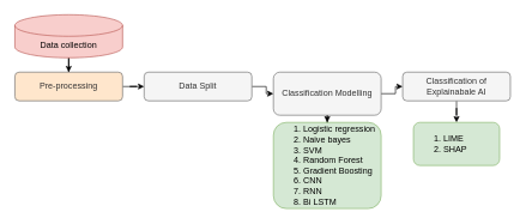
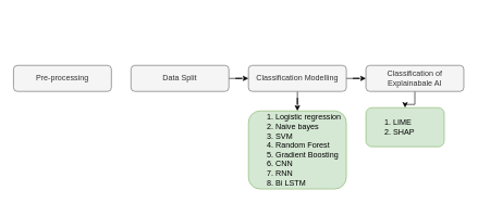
  <mxCell id="0" />
  <mxCell id="1" parent="0" />
- <mxCell id="2" value="" style="edgeStyle=orthogonalEdgeStyle;rounded=0;orthogonalLoop=1;jettySize=auto;html=1;" edge="1" parent="1" source="3" target="5"><mxGeometry relative="1" as="geometry" /></mxCell>
- <mxCell id="3" value="Data collection" style="shape=cylinder3;whiteSpace=wrap;html=1;boundedLbl=1;backgroundOutline=1;size=15;fillColor=#f8cecc;strokeColor=#b85450;" vertex="1" parent="1"><mxGeometry x="20" y="20" width="150" height="60" as="geometry" /></mxCell>
- <mxCell id="4" value="" style="edgeStyle=orthogonalEdgeStyle;rounded=0;orthogonalLoop=1;jettySize=auto;html=1;" edge="1" parent="1" source="5" target="7"><mxGeometry relative="1" as="geometry" /></mxCell>
- <mxCell id="5" value="Pre-processing" style="rounded=1;whiteSpace=wrap;html=1;fillColor=#ffe6cc;strokeColor=#666666;fontColor=#333333;" vertex="1" parent="1"><mxGeometry x="20" y="100" width="150" height="40" as="geometry" /></mxCell>
+ <mxCell id="5" value="Pre-processing" style="rounded=1;whiteSpace=wrap;html=1;fillColor=#f5f5f5;strokeColor=#666666;fontColor=#333333;" vertex="1" parent="1"><mxGeometry x="20" y="100" width="150" height="40" as="geometry" /></mxCell>
  <mxCell id="6" value="" style="edgeStyle=orthogonalEdgeStyle;rounded=0;orthogonalLoop=1;jettySize=auto;html=1;" edge="1" parent="1" source="7" target="10"><mxGeometry relative="1" as="geometry" /></mxCell>
  <mxCell id="7" value="Data Split" style="rounded=1;whiteSpace=wrap;html=1;fillColor=#f5f5f5;strokeColor=#666666;fontColor=#333333;" vertex="1" parent="1"><mxGeometry x="200" y="100" width="150" height="40" as="geometry" /></mxCell>
  <mxCell id="8" value="" style="edgeStyle=orthogonalEdgeStyle;rounded=0;orthogonalLoop=1;jettySize=auto;html=1;" edge="1" parent="1" source="10" target="13"><mxGeometry relative="1" as="geometry" /></mxCell>
  <mxCell id="9" value="" style="edgeStyle=orthogonalEdgeStyle;rounded=0;orthogonalLoop=1;jettySize=auto;html=1;" edge="1" parent="1" source="10" target="12"><mxGeometry relative="1" as="geometry" /></mxCell>
- <mxCell id="10" value="Classification Modelling" style="rounded=1;whiteSpace=wrap;html=1;fillColor=#f5f5f5;strokeColor=#666666;fontColor=#333333;" vertex="1" parent="1"><mxGeometry x="380" y="100" width="150" height="60" as="geometry" /></mxCell>
+ <mxCell id="10" value="Classification Modelling" style="rounded=1;whiteSpace=wrap;html=1;fillColor=#f5f5f5;strokeColor=#666666;fontColor=#333333;" vertex="1" parent="1"><mxGeometry x="380" y="100" width="150" height="40" as="geometry" /></mxCell>
  <mxCell id="11" value="" style="edgeStyle=orthogonalEdgeStyle;rounded=0;orthogonalLoop=1;jettySize=auto;html=1;" edge="1" parent="1" source="12" target="14"><mxGeometry relative="1" as="geometry" /></mxCell>
  <mxCell id="12" value="Classification of Explainabale AI" style="rounded=1;whiteSpace=wrap;html=1;fillColor=#f5f5f5;strokeColor=#666666;fontColor=#333333;" vertex="1" parent="1"><mxGeometry x="560" y="100" width="150" height="40" as="geometry" /></mxCell>
  <mxCell id="13" value="&lt;ol&gt;&lt;li&gt;Logistic regression&lt;/li&gt;&lt;li&gt;Naive bayes&lt;/li&gt;&lt;li&gt;SVM&lt;/li&gt;&lt;li&gt;Random Forest&lt;br&gt;&lt;/li&gt;&lt;li&gt;Gradient Boosting&lt;br&gt;&lt;/li&gt;&lt;li&gt;CNN&lt;/li&gt;&lt;li&gt;RNN&lt;/li&gt;&lt;li&gt;Bi LSTM&lt;/li&gt;&lt;/ol&gt;" style="rounded=1;whiteSpace=wrap;html=1;align=left;fillColor=#d5e8d4;strokeColor=#82b366;" vertex="1" parent="1"><mxGeometry x="380" y="170" width="150" height="120" as="geometry" /></mxCell>
- <mxCell id="14" value="&lt;ol&gt;&lt;li&gt;LIME&lt;/li&gt;&lt;li&gt;SHAP&lt;/li&gt;&lt;/ol&gt;" style="rounded=1;whiteSpace=wrap;html=1;align=left;fillColor=#d5e8d4;strokeColor=#82b366;" vertex="1" parent="1"><mxGeometry x="575" y="170" width="120" height="60" as="geometry" /></mxCell>
+ <mxCell id="14" value="&lt;ol&gt;&lt;li&gt;LIME&lt;/li&gt;&lt;li&gt;SHAP&lt;/li&gt;&lt;/ol&gt;" style="rounded=1;whiteSpace=wrap;html=1;align=left;fillColor=#d5e8d4;strokeColor=#82b366;" vertex="1" parent="1"><mxGeometry x="560" y="165" width="120" height="60" as="geometry" /></mxCell>
